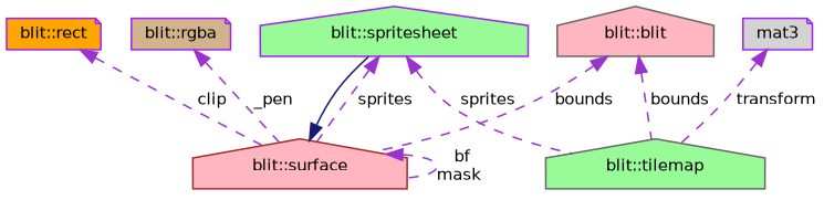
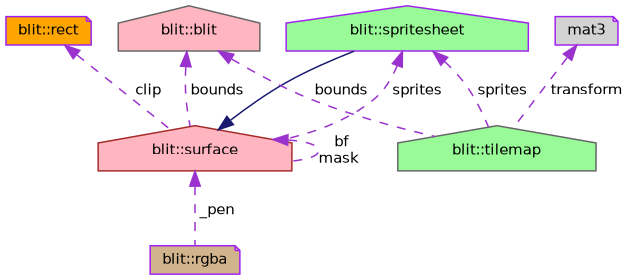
  digraph {
    node [color=purple fillcolor=palegreen fontname=Helvetica fontsize=10 shape=house style=filled]
    edge [color=darkorchid3 dir=back fontname=Helvetica fontsize=10 labelfontname=Helvetica labelfontsize=10 style=dashed]
    n1 [color=gray40 fontcolor=black height=0.2 label="blit::tilemap" width=0.4]
    n2 [height=0.2 label="blit::spritesheet" width=0.4]
    n3 [color=brown fillcolor=lightpink height=0.2 label="blit::surface" width=0.4]
    n4 [fillcolor=orange height=0.2 label="blit::rect" shape=note width=0.4]
    n5 [fillcolor=tan height=0.2 label="blit::rgba" shape=note width=0.4]
    n6 [color=gray40 fillcolor=lightpink height=0.2 label="blit::blit" width=0.4]
    n7 [fillcolor=lightgrey height=0.2 label=mat3 shape=note width=0.4]
    n2 -> n1 [label=" sprites"]
    n2 -> n3 [label=" sprites"]
    n3 -> n2 [color=midnightblue style=solid]
    n3 -> n3 [label=" bf\nmask"]
    n4 -> n3 [label=" clip"]
-   n5 -> n3 [label=" _pen"]
+   n3 -> n5 [label=" _pen"]
    n6 -> n1 [label=" bounds"]
    n6 -> n3 [label=" bounds"]
    n7 -> n1 [label=" transform"]
  }
